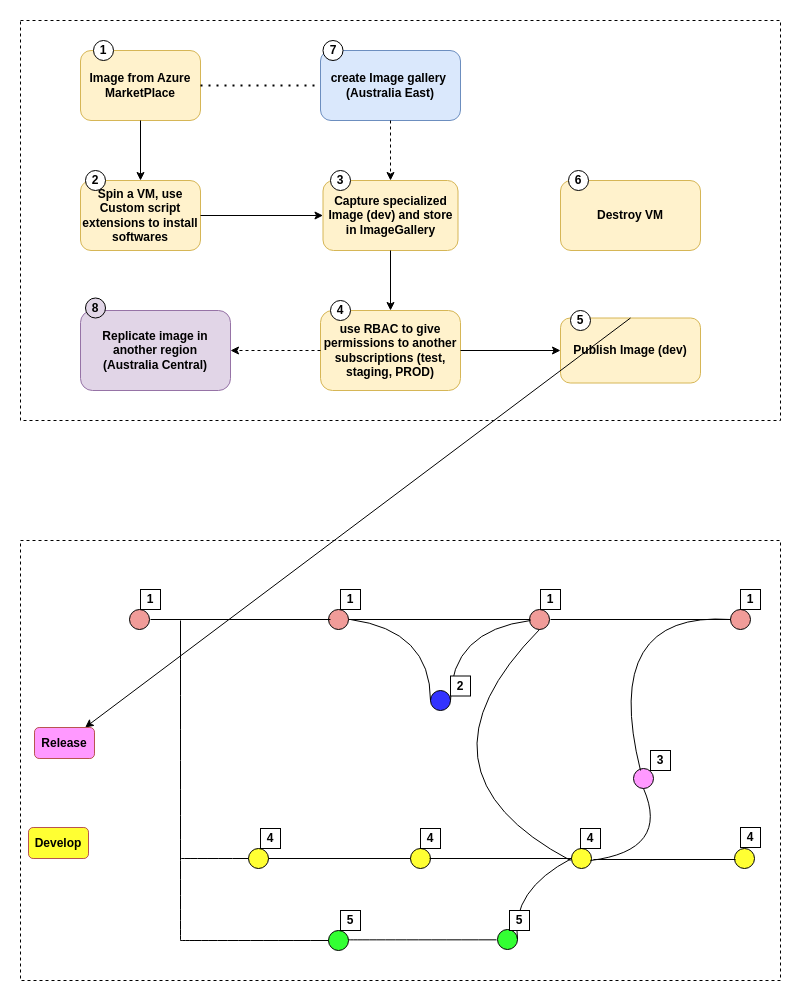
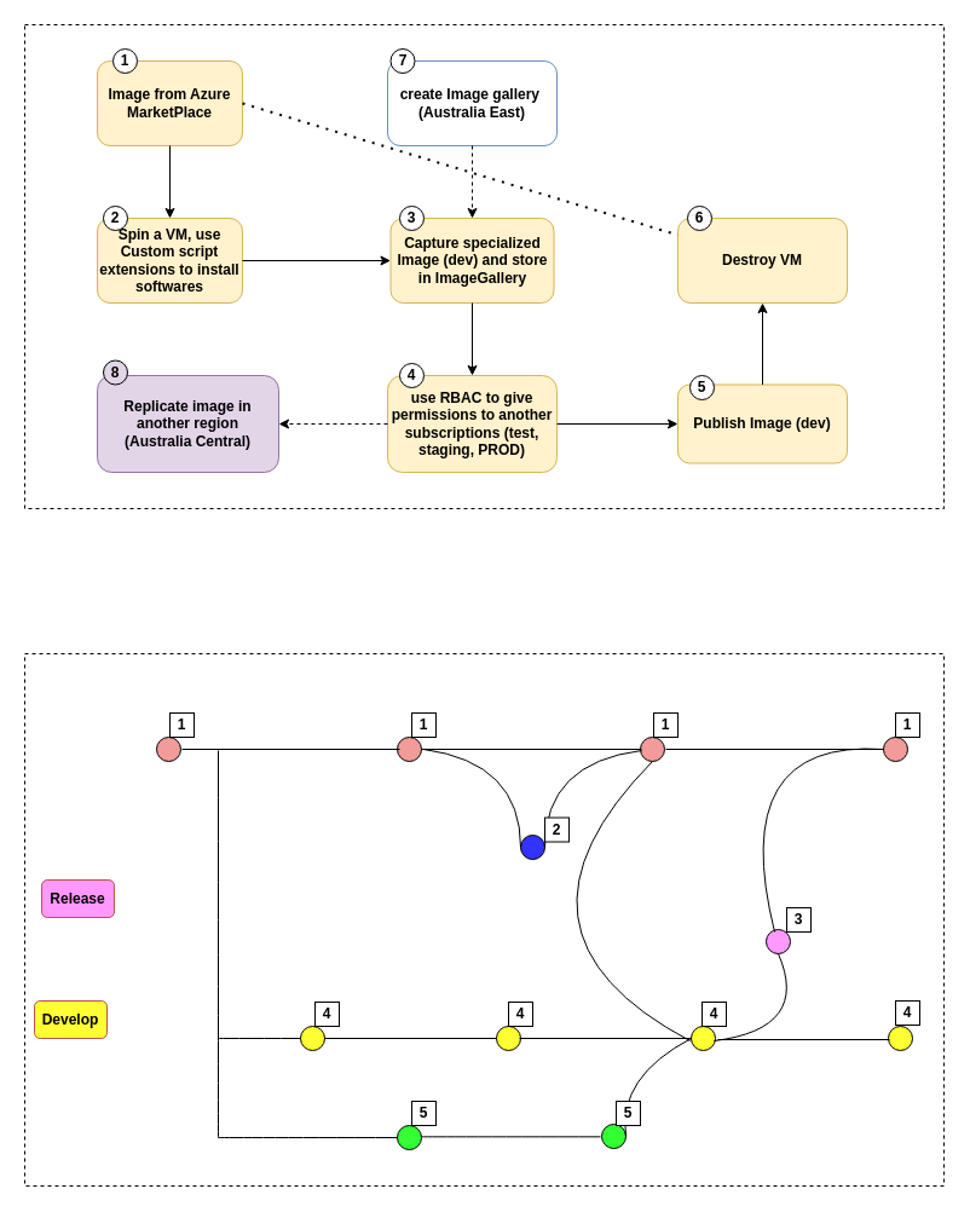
  <mxCell id="0" />
  <mxCell id="1" parent="0" />
  <mxCell id="2" value="" style="group" parent="1" vertex="1" connectable="0"><mxGeometry x="20" y="20" width="760" height="400" as="geometry" /></mxCell>
  <mxCell id="3" value="" style="rounded=0;whiteSpace=wrap;html=1;dashed=1;" parent="2" vertex="1"><mxGeometry width="760" height="400" as="geometry" /></mxCell>
  <mxCell id="4" value="&lt;b&gt;Image from Azure MarketPlace&lt;/b&gt;" style="rounded=1;whiteSpace=wrap;html=1;fillColor=#fff2cc;strokeColor=#d6b656;" parent="2" vertex="1"><mxGeometry x="60" y="30" width="120" height="70" as="geometry" /></mxCell>
  <mxCell id="5" value="&lt;b&gt;Spin a VM, use Custom script extensions to install softwares&lt;/b&gt;" style="rounded=1;whiteSpace=wrap;html=1;fillColor=#fff2cc;strokeColor=#d6b656;" parent="2" vertex="1"><mxGeometry x="60" y="160" width="120" height="70" as="geometry" /></mxCell>
  <mxCell id="6" value="&lt;b&gt;Capture specialized Image (dev) and store in ImageGallery&lt;/b&gt;" style="rounded=1;whiteSpace=wrap;html=1;fillColor=#fff2cc;strokeColor=#d6b656;" parent="2" vertex="1"><mxGeometry x="302.5" y="160" width="135" height="70" as="geometry" /></mxCell>
- <mxCell id="7" value="&lt;b&gt;create Image gallery&amp;nbsp; (Australia East)&lt;/b&gt;" style="rounded=1;whiteSpace=wrap;html=1;fillColor=#dae8fc;strokeColor=#6c8ebf;" parent="2" vertex="1"><mxGeometry x="300" y="30" width="140" height="70" as="geometry" /></mxCell>
+ <mxCell id="7" value="&lt;b&gt;create Image gallery&amp;nbsp; (Australia East)&lt;/b&gt;" style="rounded=1;whiteSpace=wrap;html=1;fillColor=#ffffff;strokeColor=#6c8ebf;" parent="2" vertex="1"><mxGeometry x="300" y="30" width="140" height="70" as="geometry" /></mxCell>
  <mxCell id="8" value="&lt;b&gt;use RBAC to give permissions to another subscriptions (test, staging, PROD)&lt;/b&gt;" style="rounded=1;whiteSpace=wrap;html=1;fillColor=#fff2cc;strokeColor=#d6b656;" parent="2" vertex="1"><mxGeometry x="300" y="290" width="140" height="80" as="geometry" /></mxCell>
  <mxCell id="9" value="&lt;b&gt;Publish Image (dev)&lt;/b&gt;" style="rounded=1;whiteSpace=wrap;html=1;fillColor=#fff2cc;strokeColor=#d6b656;" parent="2" vertex="1"><mxGeometry x="540" y="297.5" width="140" height="65" as="geometry" /></mxCell>
  <mxCell id="10" value="&lt;b&gt;Replicate image in another region &lt;br&gt;(Australia Central)&lt;/b&gt;" style="rounded=1;whiteSpace=wrap;html=1;fillColor=#e1d5e7;strokeColor=#9673a6;" parent="2" vertex="1"><mxGeometry x="60" y="290" width="150" height="80" as="geometry" /></mxCell>
  <mxCell id="11" value="" style="endArrow=classic;html=1;rounded=0;exitX=0.5;exitY=1;exitDx=0;exitDy=0;entryX=0.5;entryY=0;entryDx=0;entryDy=0;" parent="2" source="4" target="5" edge="1"><mxGeometry width="50" height="50" relative="1" as="geometry"><mxPoint x="330" y="170" as="sourcePoint" /><mxPoint x="380" y="120" as="targetPoint" /></mxGeometry></mxCell>
  <mxCell id="12" value="" style="endArrow=classic;html=1;rounded=0;exitX=1;exitY=0.5;exitDx=0;exitDy=0;entryX=0;entryY=0.5;entryDx=0;entryDy=0;" parent="2" source="5" target="6" edge="1"><mxGeometry width="50" height="50" relative="1" as="geometry"><mxPoint x="330" y="170" as="sourcePoint" /><mxPoint x="380" y="120" as="targetPoint" /></mxGeometry></mxCell>
  <mxCell id="13" value="" style="endArrow=classic;html=1;rounded=0;entryX=0.5;entryY=0;entryDx=0;entryDy=0;exitX=0.5;exitY=1;exitDx=0;exitDy=0;dashed=1;" parent="2" source="7" target="6" edge="1"><mxGeometry width="50" height="50" relative="1" as="geometry"><mxPoint x="330" y="170" as="sourcePoint" /><mxPoint x="380" y="120" as="targetPoint" /></mxGeometry></mxCell>
  <mxCell id="14" value="" style="endArrow=classic;html=1;rounded=0;exitX=0.5;exitY=1;exitDx=0;exitDy=0;" parent="2" source="6" target="8" edge="1"><mxGeometry width="50" height="50" relative="1" as="geometry"><mxPoint x="330" y="160" as="sourcePoint" /><mxPoint x="380" y="110" as="targetPoint" /></mxGeometry></mxCell>
  <mxCell id="15" value="" style="endArrow=classic;html=1;rounded=0;exitX=0;exitY=0.5;exitDx=0;exitDy=0;entryX=1;entryY=0.5;entryDx=0;entryDy=0;dashed=1;" parent="2" source="8" target="10" edge="1"><mxGeometry width="50" height="50" relative="1" as="geometry"><mxPoint x="327.5" y="240" as="sourcePoint" /><mxPoint x="480" y="320" as="targetPoint" /></mxGeometry></mxCell>
  <mxCell id="16" value="&lt;b&gt;Destroy VM&lt;/b&gt;" style="rounded=1;whiteSpace=wrap;html=1;fillColor=#fff2cc;strokeColor=#d6b656;" parent="2" vertex="1"><mxGeometry x="540" y="160" width="140" height="70" as="geometry" /></mxCell>
- <mxCell id="17" value="" style="endArrow=classic;html=1;rounded=0;exitX=0.5;exitY=0;exitDx=0;exitDy=0;" parent="2" source="9" target="41" edge="1"><mxGeometry width="50" height="50" relative="1" as="geometry"><mxPoint x="549" y="189" as="sourcePoint" /><mxPoint x="619" y="189" as="targetPoint" /></mxGeometry></mxCell>
+ <mxCell id="17" value="" style="endArrow=classic;html=1;rounded=0;exitX=0.5;exitY=0;exitDx=0;exitDy=0;entryX=0.5;entryY=1;entryDx=0;entryDy=0;" parent="2" source="9" target="16" edge="1"><mxGeometry width="50" height="50" relative="1" as="geometry"><mxPoint x="549" y="189" as="sourcePoint" /><mxPoint x="619" y="189" as="targetPoint" /></mxGeometry></mxCell>
  <mxCell id="18" value="" style="endArrow=classic;html=1;rounded=0;exitX=1;exitY=0.5;exitDx=0;exitDy=0;" parent="2" source="8" target="9" edge="1"><mxGeometry width="50" height="50" relative="1" as="geometry"><mxPoint x="559" y="199" as="sourcePoint" /><mxPoint x="610" y="200" as="targetPoint" /></mxGeometry></mxCell>
- <mxCell id="19" value="" style="endArrow=none;dashed=1;html=1;dashPattern=1 3;strokeWidth=2;rounded=0;exitX=1;exitY=0.5;exitDx=0;exitDy=0;" parent="2" source="4" target="7" edge="1"><mxGeometry width="50" height="50" relative="1" as="geometry"><mxPoint x="330" y="260" as="sourcePoint" /><mxPoint x="380" y="210" as="targetPoint" /></mxGeometry></mxCell>
+ <mxCell id="19" value="" style="endArrow=none;dashed=1;html=1;dashPattern=1 3;strokeWidth=2;rounded=0;exitX=1;exitY=0.5;exitDx=0;exitDy=0;" parent="2" source="4" target="16" edge="1"><mxGeometry width="50" height="50" relative="1" as="geometry"><mxPoint x="330" y="260" as="sourcePoint" /><mxPoint x="380" y="210" as="targetPoint" /></mxGeometry></mxCell>
  <mxCell id="20" value="&lt;b&gt;1&lt;/b&gt;" style="ellipse;whiteSpace=wrap;html=1;aspect=fixed;" vertex="1" parent="2"><mxGeometry x="73" y="20" width="20" height="20" as="geometry" /></mxCell>
  <mxCell id="21" value="&lt;b&gt;2&lt;/b&gt;" style="ellipse;whiteSpace=wrap;html=1;aspect=fixed;" vertex="1" parent="2"><mxGeometry x="65" y="150" width="20" height="20" as="geometry" /></mxCell>
  <mxCell id="22" value="&lt;b&gt;7&lt;/b&gt;" style="ellipse;whiteSpace=wrap;html=1;aspect=fixed;" vertex="1" parent="2"><mxGeometry x="302.5" y="20" width="20" height="20" as="geometry" /></mxCell>
  <mxCell id="23" value="&lt;b&gt;3&lt;/b&gt;" style="ellipse;whiteSpace=wrap;html=1;aspect=fixed;" vertex="1" parent="2"><mxGeometry x="310" y="150" width="20" height="20" as="geometry" /></mxCell>
  <mxCell id="24" value="&lt;b&gt;4&lt;/b&gt;" style="ellipse;whiteSpace=wrap;html=1;aspect=fixed;" vertex="1" parent="2"><mxGeometry x="310" y="280" width="20" height="20" as="geometry" /></mxCell>
  <mxCell id="25" value="&lt;b&gt;8&lt;/b&gt;" style="ellipse;whiteSpace=wrap;html=1;aspect=fixed;fillColor=#e1d5e7;" vertex="1" parent="2"><mxGeometry x="65" y="277.5" width="20" height="20" as="geometry" /></mxCell>
  <mxCell id="26" value="&lt;b&gt;5&lt;/b&gt;" style="ellipse;whiteSpace=wrap;html=1;aspect=fixed;" vertex="1" parent="2"><mxGeometry x="550" y="290" width="20" height="20" as="geometry" /></mxCell>
  <mxCell id="27" value="&lt;b&gt;6&lt;/b&gt;" style="ellipse;whiteSpace=wrap;html=1;aspect=fixed;" vertex="1" parent="2"><mxGeometry x="548" y="150" width="20" height="20" as="geometry" /></mxCell>
  <mxCell id="28" value="" style="group" parent="1" vertex="1" connectable="0"><mxGeometry x="20" y="540" width="760" height="440" as="geometry" /></mxCell>
  <mxCell id="29" value="" style="endArrow=none;html=1;exitX=0;exitY=0.5;exitDx=0;exitDy=0;rounded=1;startArrow=none;" parent="28" source="30" edge="1"><mxGeometry width="50" height="50" relative="1" as="geometry"><mxPoint x="60" y="170" as="sourcePoint" /><mxPoint x="110" y="80" as="targetPoint" /><Array as="points" /></mxGeometry></mxCell>
  <mxCell id="30" value="" style="ellipse;whiteSpace=wrap;html=1;aspect=fixed;fillColor=#F19C99;" parent="28" vertex="1"><mxGeometry x="109" y="69" width="20" height="20" as="geometry" /></mxCell>
  <mxCell id="31" value="" style="ellipse;whiteSpace=wrap;html=1;aspect=fixed;fillColor=#F19C99;" parent="28" vertex="1"><mxGeometry x="308" y="69" width="20" height="20" as="geometry" /></mxCell>
  <mxCell id="32" value="" style="ellipse;whiteSpace=wrap;html=1;aspect=fixed;fillColor=#F19C99;" parent="28" vertex="1"><mxGeometry x="509" y="69" width="20" height="20" as="geometry" /></mxCell>
  <mxCell id="33" value="" style="endArrow=none;html=1;rounded=0;entryX=1;entryY=0.5;entryDx=0;entryDy=0;startArrow=none;" parent="28" target="31" edge="1"><mxGeometry width="50" height="50" relative="1" as="geometry"><mxPoint x="510" y="79" as="sourcePoint" /><mxPoint x="474" y="79" as="targetPoint" /></mxGeometry></mxCell>
  <mxCell id="34" value="" style="endArrow=none;html=1;rounded=0;exitX=1;exitY=0.5;exitDx=0;exitDy=0;entryX=0;entryY=0.5;entryDx=0;entryDy=0;startArrow=none;" parent="28" source="36" edge="1"><mxGeometry width="50" height="50" relative="1" as="geometry"><mxPoint x="525" y="78.67" as="sourcePoint" /><mxPoint x="730" y="78.67" as="targetPoint" /></mxGeometry></mxCell>
  <mxCell id="35" value="" style="endArrow=none;html=1;rounded=0;" parent="28" edge="1"><mxGeometry width="50" height="50" relative="1" as="geometry"><mxPoint x="130" y="79" as="sourcePoint" /><mxPoint x="310" y="79" as="targetPoint" /></mxGeometry></mxCell>
  <mxCell id="36" value="" style="ellipse;whiteSpace=wrap;html=1;aspect=fixed;fillColor=#F19C99;" parent="28" vertex="1"><mxGeometry x="710" y="69" width="20" height="20" as="geometry" /></mxCell>
  <mxCell id="37" value="" style="endArrow=none;html=1;rounded=0;entryX=0;entryY=0.5;entryDx=0;entryDy=0;" parent="28" target="36" edge="1"><mxGeometry width="50" height="50" relative="1" as="geometry"><mxPoint x="530" y="79" as="sourcePoint" /><mxPoint x="730" y="78.67" as="targetPoint" /></mxGeometry></mxCell>
  <mxCell id="38" value="" style="ellipse;whiteSpace=wrap;html=1;aspect=fixed;fillColor=#3333FF;" parent="28" vertex="1"><mxGeometry x="410" y="150" width="20" height="20" as="geometry" /></mxCell>
  <mxCell id="39" value="" style="endArrow=none;html=1;exitX=0;exitY=0.5;exitDx=0;exitDy=0;curved=1;" parent="28" source="38" edge="1"><mxGeometry width="50" height="50" relative="1" as="geometry"><mxPoint x="330" y="280" as="sourcePoint" /><mxPoint x="330" y="79" as="targetPoint" /><Array as="points"><mxPoint x="410" y="90" /></Array></mxGeometry></mxCell>
  <mxCell id="40" value="" style="endArrow=none;html=1;exitX=1;exitY=0.5;exitDx=0;exitDy=0;curved=1;" parent="28" source="38" edge="1"><mxGeometry width="50" height="50" relative="1" as="geometry"><mxPoint x="330" y="280" as="sourcePoint" /><mxPoint x="510" y="80" as="targetPoint" /><Array as="points"><mxPoint x="430" y="90" /></Array></mxGeometry></mxCell>
  <mxCell id="41" value="&lt;b&gt;Release&lt;/b&gt;" style="rounded=1;whiteSpace=wrap;html=1;fillColor=#FF99FF;strokeColor=#b85450;" parent="28" vertex="1"><mxGeometry x="14" y="187" width="60" height="31" as="geometry" /></mxCell>
  <mxCell id="42" value="" style="ellipse;whiteSpace=wrap;html=1;aspect=fixed;fillColor=#FFFF33;" parent="28" vertex="1"><mxGeometry x="390" y="308" width="20" height="20" as="geometry" /></mxCell>
  <mxCell id="43" value="" style="ellipse;whiteSpace=wrap;html=1;aspect=fixed;fillColor=#FF99FF;" parent="28" vertex="1"><mxGeometry x="613" y="228" width="20" height="20" as="geometry" /></mxCell>
  <mxCell id="44" value="" style="ellipse;whiteSpace=wrap;html=1;aspect=fixed;fillColor=#FFFF33;" parent="28" vertex="1"><mxGeometry x="714" y="308" width="20" height="20" as="geometry" /></mxCell>
  <mxCell id="45" value="&lt;b&gt;Develop&lt;/b&gt;" style="rounded=1;whiteSpace=wrap;html=1;fillColor=#FFFF33;strokeColor=#b85450;" parent="28" vertex="1"><mxGeometry x="8" y="287" width="60" height="31" as="geometry" /></mxCell>
  <mxCell id="46" value="" style="ellipse;whiteSpace=wrap;html=1;aspect=fixed;fillColor=#FFFF33;" parent="28" vertex="1"><mxGeometry x="228" y="308" width="20" height="20" as="geometry" /></mxCell>
  <mxCell id="47" value="" style="ellipse;whiteSpace=wrap;html=1;aspect=fixed;fillColor=#FFFF33;" parent="28" vertex="1"><mxGeometry x="551" y="308" width="20" height="20" as="geometry" /></mxCell>
  <mxCell id="48" value="" style="endArrow=none;html=1;rounded=0;exitX=1;exitY=0.5;exitDx=0;exitDy=0;entryX=0;entryY=0.5;entryDx=0;entryDy=0;" parent="28" source="46" target="42" edge="1"><mxGeometry width="50" height="50" relative="1" as="geometry"><mxPoint x="330" y="280" as="sourcePoint" /><mxPoint x="380" y="230" as="targetPoint" /></mxGeometry></mxCell>
  <mxCell id="49" value="" style="endArrow=none;html=1;rounded=0;exitX=1;exitY=0.5;exitDx=0;exitDy=0;entryX=0;entryY=0.5;entryDx=0;entryDy=0;" parent="28" edge="1"><mxGeometry width="50" height="50" relative="1" as="geometry"><mxPoint x="409" y="318" as="sourcePoint" /><mxPoint x="551" y="318" as="targetPoint" /></mxGeometry></mxCell>
  <mxCell id="50" value="" style="endArrow=none;html=1;rounded=0;exitX=1;exitY=0.5;exitDx=0;exitDy=0;entryX=0;entryY=0.5;entryDx=0;entryDy=0;" parent="28" edge="1"><mxGeometry width="50" height="50" relative="1" as="geometry"><mxPoint x="573" y="319" as="sourcePoint" /><mxPoint x="715" y="319" as="targetPoint" /></mxGeometry></mxCell>
  <mxCell id="51" value="" style="endArrow=none;html=1;curved=1;" parent="28" edge="1"><mxGeometry width="50" height="50" relative="1" as="geometry"><mxPoint x="620" y="230" as="sourcePoint" /><mxPoint x="710" y="79" as="targetPoint" /><Array as="points"><mxPoint x="580" y="70" /></Array></mxGeometry></mxCell>
  <mxCell id="52" value="" style="endArrow=none;html=1;entryX=0.5;entryY=1;entryDx=0;entryDy=0;curved=1;" parent="28" target="32" edge="1"><mxGeometry width="50" height="50" relative="1" as="geometry"><mxPoint x="550" y="320" as="sourcePoint" /><mxPoint x="380" y="230" as="targetPoint" /><Array as="points"><mxPoint x="380" y="230" /></Array></mxGeometry></mxCell>
  <mxCell id="53" value="" style="endArrow=none;html=1;entryX=0.5;entryY=1;entryDx=0;entryDy=0;curved=1;" parent="28" target="43" edge="1"><mxGeometry width="50" height="50" relative="1" as="geometry"><mxPoint x="570" y="320" as="sourcePoint" /><mxPoint x="380" y="230" as="targetPoint" /><Array as="points"><mxPoint x="650" y="310" /></Array></mxGeometry></mxCell>
  <mxCell id="54" value="" style="ellipse;whiteSpace=wrap;html=1;aspect=fixed;fillColor=#33FF33;" parent="28" vertex="1"><mxGeometry x="308" y="390" width="20" height="20" as="geometry" /></mxCell>
  <mxCell id="55" value="" style="ellipse;whiteSpace=wrap;html=1;aspect=fixed;fillColor=#33FF33;" parent="28" vertex="1"><mxGeometry x="477" y="389" width="20" height="20" as="geometry" /></mxCell>
  <mxCell id="56" value="" style="endArrow=none;html=1;curved=1;" parent="28" edge="1"><mxGeometry width="50" height="50" relative="1" as="geometry"><mxPoint x="160" y="400" as="sourcePoint" /><mxPoint x="160" y="80" as="targetPoint" /></mxGeometry></mxCell>
  <mxCell id="57" value="" style="endArrow=none;html=1;curved=1;entryX=0;entryY=0.5;entryDx=0;entryDy=0;" parent="28" target="46" edge="1"><mxGeometry width="50" height="50" relative="1" as="geometry"><mxPoint x="160" y="318" as="sourcePoint" /><mxPoint x="220" y="320" as="targetPoint" /></mxGeometry></mxCell>
  <mxCell id="58" value="" style="endArrow=none;html=1;curved=1;entryX=0;entryY=0.5;entryDx=0;entryDy=0;" parent="28" target="54" edge="1"><mxGeometry width="50" height="50" relative="1" as="geometry"><mxPoint x="160" y="400" as="sourcePoint" /><mxPoint x="380" y="230" as="targetPoint" /></mxGeometry></mxCell>
  <mxCell id="59" value="" style="endArrow=none;html=1;curved=1;entryX=0;entryY=0.5;entryDx=0;entryDy=0;" parent="28" edge="1"><mxGeometry width="50" height="50" relative="1" as="geometry"><mxPoint x="328" y="399.33" as="sourcePoint" /><mxPoint x="476" y="399.33" as="targetPoint" /></mxGeometry></mxCell>
  <mxCell id="60" value="" style="endArrow=none;html=1;exitX=1;exitY=0.5;exitDx=0;exitDy=0;entryX=0;entryY=0.5;entryDx=0;entryDy=0;curved=1;" parent="28" source="55" target="47" edge="1"><mxGeometry width="50" height="50" relative="1" as="geometry"><mxPoint x="330" y="280" as="sourcePoint" /><mxPoint x="380" y="230" as="targetPoint" /><Array as="points"><mxPoint x="490" y="350" /></Array></mxGeometry></mxCell>
  <mxCell id="61" value="" style="rounded=0;whiteSpace=wrap;html=1;dashed=1;fillColor=none;" parent="28" vertex="1"><mxGeometry width="760" height="440" as="geometry" /></mxCell>
  <mxCell id="62" value="1" style="rounded=0;whiteSpace=wrap;html=1;fontStyle=1" vertex="1" parent="28"><mxGeometry x="120" y="49" width="20" height="20" as="geometry" /></mxCell>
  <mxCell id="63" value="1" style="rounded=0;whiteSpace=wrap;html=1;fontStyle=1" vertex="1" parent="28"><mxGeometry x="320" y="49" width="20" height="20" as="geometry" /></mxCell>
  <mxCell id="64" value="1" style="rounded=0;whiteSpace=wrap;html=1;fontStyle=1" vertex="1" parent="28"><mxGeometry x="520" y="49" width="20" height="20" as="geometry" /></mxCell>
  <mxCell id="65" value="1" style="rounded=0;whiteSpace=wrap;html=1;fontStyle=1" vertex="1" parent="28"><mxGeometry x="720" y="49" width="20" height="20" as="geometry" /></mxCell>
  <mxCell id="66" value="2" style="rounded=0;whiteSpace=wrap;html=1;fontStyle=1" vertex="1" parent="28"><mxGeometry x="430" y="135.5" width="20" height="20" as="geometry" /></mxCell>
  <mxCell id="67" value="3" style="rounded=0;whiteSpace=wrap;html=1;fontStyle=1" vertex="1" parent="28"><mxGeometry x="630" y="210" width="20" height="20" as="geometry" /></mxCell>
  <mxCell id="68" value="4" style="rounded=0;whiteSpace=wrap;html=1;fontStyle=1" vertex="1" parent="28"><mxGeometry x="240" y="288" width="20" height="20" as="geometry" /></mxCell>
  <mxCell id="69" value="4" style="rounded=0;whiteSpace=wrap;html=1;fontStyle=1" vertex="1" parent="28"><mxGeometry x="400" y="288" width="20" height="20" as="geometry" /></mxCell>
  <mxCell id="70" value="4" style="rounded=0;whiteSpace=wrap;html=1;fontStyle=1" vertex="1" parent="28"><mxGeometry x="560" y="288" width="20" height="20" as="geometry" /></mxCell>
  <mxCell id="71" value="4" style="rounded=0;whiteSpace=wrap;html=1;fontStyle=1" vertex="1" parent="28"><mxGeometry x="720" y="287" width="20" height="20" as="geometry" /></mxCell>
  <mxCell id="72" value="5" style="rounded=0;whiteSpace=wrap;html=1;fontStyle=1" vertex="1" parent="28"><mxGeometry x="320" y="370" width="20" height="20" as="geometry" /></mxCell>
  <mxCell id="73" value="5" style="rounded=0;whiteSpace=wrap;html=1;fontStyle=1" vertex="1" parent="28"><mxGeometry x="489" y="370" width="20" height="20" as="geometry" /></mxCell>
